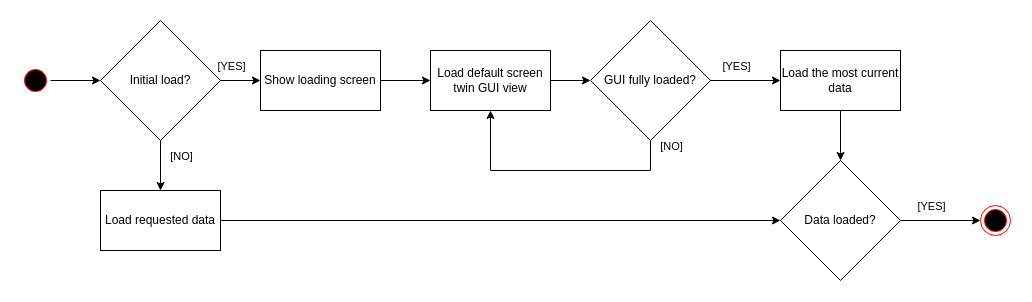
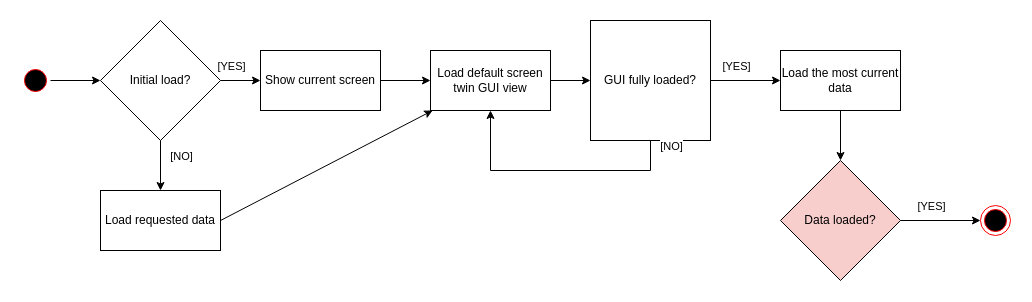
  <mxCell id="0" />
  <mxCell id="1" parent="0" />
  <mxCell id="2" value="" style="edgeStyle=orthogonalEdgeStyle;rounded=0;orthogonalLoop=1;jettySize=auto;html=1;" edge="1" parent="1" source="3" target="14"><mxGeometry relative="1" as="geometry" /></mxCell>
  <mxCell id="3" value="" style="ellipse;html=1;shape=startState;fillColor=#000000;strokeColor=#ff0000;" parent="1" vertex="1"><mxGeometry x="20" y="65" width="30" height="30" as="geometry" /></mxCell>
  <mxCell id="4" value="" style="ellipse;html=1;shape=endState;fillColor=#000000;strokeColor=#ff0000;" parent="1" vertex="1"><mxGeometry x="980" y="205" width="30" height="30" as="geometry" /></mxCell>
- <mxCell id="5" value="GUI fully loaded?" style="rhombus;whiteSpace=wrap;html=1;" parent="1" vertex="1"><mxGeometry x="590" y="20" width="120" height="120" as="geometry" /></mxCell>
+ <mxCell id="5" value="GUI fully loaded?" style="whiteSpace=wrap;html=1;rounded=0;" parent="1" vertex="1"><mxGeometry x="590" y="20" width="120" height="120" as="geometry" /></mxCell>
  <mxCell id="6" value="" style="endArrow=classic;html=1;rounded=0;exitX=1;exitY=0.5;exitDx=0;exitDy=0;entryX=0;entryY=0.5;entryDx=0;entryDy=0;" parent="1" source="5" edge="1" target="21"><mxGeometry relative="1" as="geometry"><mxPoint x="780" y="205" as="sourcePoint" /><mxPoint x="750" y="100" as="targetPoint" /></mxGeometry></mxCell>
  <mxCell id="7" value="[YES]" style="edgeLabel;resizable=0;html=1;align=center;verticalAlign=middle;" parent="6" connectable="0" vertex="1"><mxGeometry relative="1" as="geometry"><mxPoint x="-10" y="-15" as="offset" /></mxGeometry></mxCell>
  <mxCell id="8" value="" style="edgeStyle=orthogonalEdgeStyle;rounded=0;orthogonalLoop=1;jettySize=auto;html=1;" edge="1" parent="1" source="9" target="13"><mxGeometry relative="1" as="geometry" /></mxCell>
- <mxCell id="9" value="Show loading screen" style="rounded=0;whiteSpace=wrap;html=1;" parent="1" vertex="1"><mxGeometry x="260" y="50" width="120" height="60" as="geometry" /></mxCell>
+ <mxCell id="9" value="Show current screen" style="rounded=0;whiteSpace=wrap;html=1;" parent="1" vertex="1"><mxGeometry x="260" y="50" width="120" height="60" as="geometry" /></mxCell>
  <mxCell id="10" value="" style="endArrow=classic;html=1;rounded=0;exitX=0.5;exitY=1;exitDx=0;exitDy=0;entryX=0.5;entryY=1;entryDx=0;entryDy=0;" parent="1" source="5" edge="1" target="13"><mxGeometry relative="1" as="geometry"><mxPoint x="640" y="200" as="sourcePoint" /><mxPoint x="650" y="210" as="targetPoint" /><Array as="points"><mxPoint x="650" y="170" /><mxPoint x="490" y="170" /></Array></mxGeometry></mxCell>
  <mxCell id="11" value="[NO]" style="edgeLabel;resizable=0;html=1;align=center;verticalAlign=middle;" parent="10" connectable="0" vertex="1"><mxGeometry relative="1" as="geometry"><mxPoint x="115" y="-25" as="offset" /></mxGeometry></mxCell>
  <mxCell id="12" value="" style="edgeStyle=orthogonalEdgeStyle;rounded=0;orthogonalLoop=1;jettySize=auto;html=1;" edge="1" parent="1" source="13" target="5"><mxGeometry relative="1" as="geometry" /></mxCell>
  <mxCell id="13" value="Load default screen twin GUI view" style="rounded=0;whiteSpace=wrap;html=1;" vertex="1" parent="1"><mxGeometry x="430" y="50" width="120" height="60" as="geometry" /></mxCell>
  <mxCell id="14" value="Initial load?" style="rhombus;whiteSpace=wrap;html=1;" vertex="1" parent="1"><mxGeometry x="100" y="20" width="120" height="120" as="geometry" /></mxCell>
  <mxCell id="15" value="" style="endArrow=classic;html=1;rounded=0;exitX=0.5;exitY=1;exitDx=0;exitDy=0;entryX=0.5;entryY=0;entryDx=0;entryDy=0;" edge="1" parent="1" source="14" target="19"><mxGeometry relative="1" as="geometry"><mxPoint x="320" y="220" as="sourcePoint" /><mxPoint x="160" y="180" as="targetPoint" /><Array as="points" /></mxGeometry></mxCell>
  <mxCell id="16" value="[NO]" style="edgeLabel;resizable=0;html=1;align=center;verticalAlign=middle;" connectable="0" vertex="1" parent="15"><mxGeometry relative="1" as="geometry"><mxPoint x="20" y="-10" as="offset" /></mxGeometry></mxCell>
  <mxCell id="17" value="" style="endArrow=classic;html=1;rounded=0;exitX=1;exitY=0.5;exitDx=0;exitDy=0;entryX=0;entryY=0.5;entryDx=0;entryDy=0;" edge="1" parent="1" source="14" target="9"><mxGeometry relative="1" as="geometry"><mxPoint x="210" y="139" as="sourcePoint" /><mxPoint x="290" y="139" as="targetPoint" /></mxGeometry></mxCell>
  <mxCell id="18" value="[YES]" style="edgeLabel;resizable=0;html=1;align=center;verticalAlign=middle;" connectable="0" vertex="1" parent="17"><mxGeometry relative="1" as="geometry"><mxPoint x="-10" y="-15" as="offset" /></mxGeometry></mxCell>
  <mxCell id="19" value="Load requested data" style="rounded=0;whiteSpace=wrap;html=1;" vertex="1" parent="1"><mxGeometry x="100" y="190" width="120" height="60" as="geometry" /></mxCell>
  <mxCell id="20" value="" style="edgeStyle=orthogonalEdgeStyle;rounded=0;orthogonalLoop=1;jettySize=auto;html=1;" edge="1" parent="1" source="21" target="22"><mxGeometry relative="1" as="geometry" /></mxCell>
  <mxCell id="21" value="Load the most current data" style="rounded=0;whiteSpace=wrap;html=1;" vertex="1" parent="1"><mxGeometry x="780" y="50" width="120" height="60" as="geometry" /></mxCell>
- <mxCell id="22" value="Data loaded?" style="rhombus;whiteSpace=wrap;html=1;" vertex="1" parent="1"><mxGeometry x="780" y="160" width="120" height="120" as="geometry" /></mxCell>
+ <mxCell id="22" value="Data loaded?" style="rhombus;whiteSpace=wrap;html=1;fillColor=#f8cecc;" vertex="1" parent="1"><mxGeometry x="780" y="160" width="120" height="120" as="geometry" /></mxCell>
  <mxCell id="23" value="" style="endArrow=classic;html=1;rounded=0;exitX=1;exitY=0.5;exitDx=0;exitDy=0;entryX=0;entryY=0.5;entryDx=0;entryDy=0;" edge="1" parent="1" source="22" target="4"><mxGeometry relative="1" as="geometry"><mxPoint x="920" y="290" as="sourcePoint" /><mxPoint x="990" y="290" as="targetPoint" /></mxGeometry></mxCell>
  <mxCell id="24" value="[YES]" style="edgeLabel;resizable=0;html=1;align=center;verticalAlign=middle;" connectable="0" vertex="1" parent="23"><mxGeometry relative="1" as="geometry"><mxPoint x="-10" y="-15" as="offset" /></mxGeometry></mxCell>
- <mxCell id="25" value="" style="endArrow=classic;html=1;rounded=0;exitX=1;exitY=0.5;exitDx=0;exitDy=0;entryX=0;entryY=0.5;entryDx=0;entryDy=0;" edge="1" parent="1" source="19" target="22"><mxGeometry width="50" height="50" relative="1" as="geometry"><mxPoint x="570" y="320" as="sourcePoint" /><mxPoint x="620" y="270" as="targetPoint" /></mxGeometry></mxCell>
+ <mxCell id="25" value="" style="endArrow=classic;html=1;rounded=0;exitX=1;exitY=0.5;exitDx=0;exitDy=0;" edge="1" parent="1" source="19" target="13"><mxGeometry width="50" height="50" relative="1" as="geometry"><mxPoint x="570" y="320" as="sourcePoint" /><mxPoint x="620" y="270" as="targetPoint" /></mxGeometry></mxCell>
